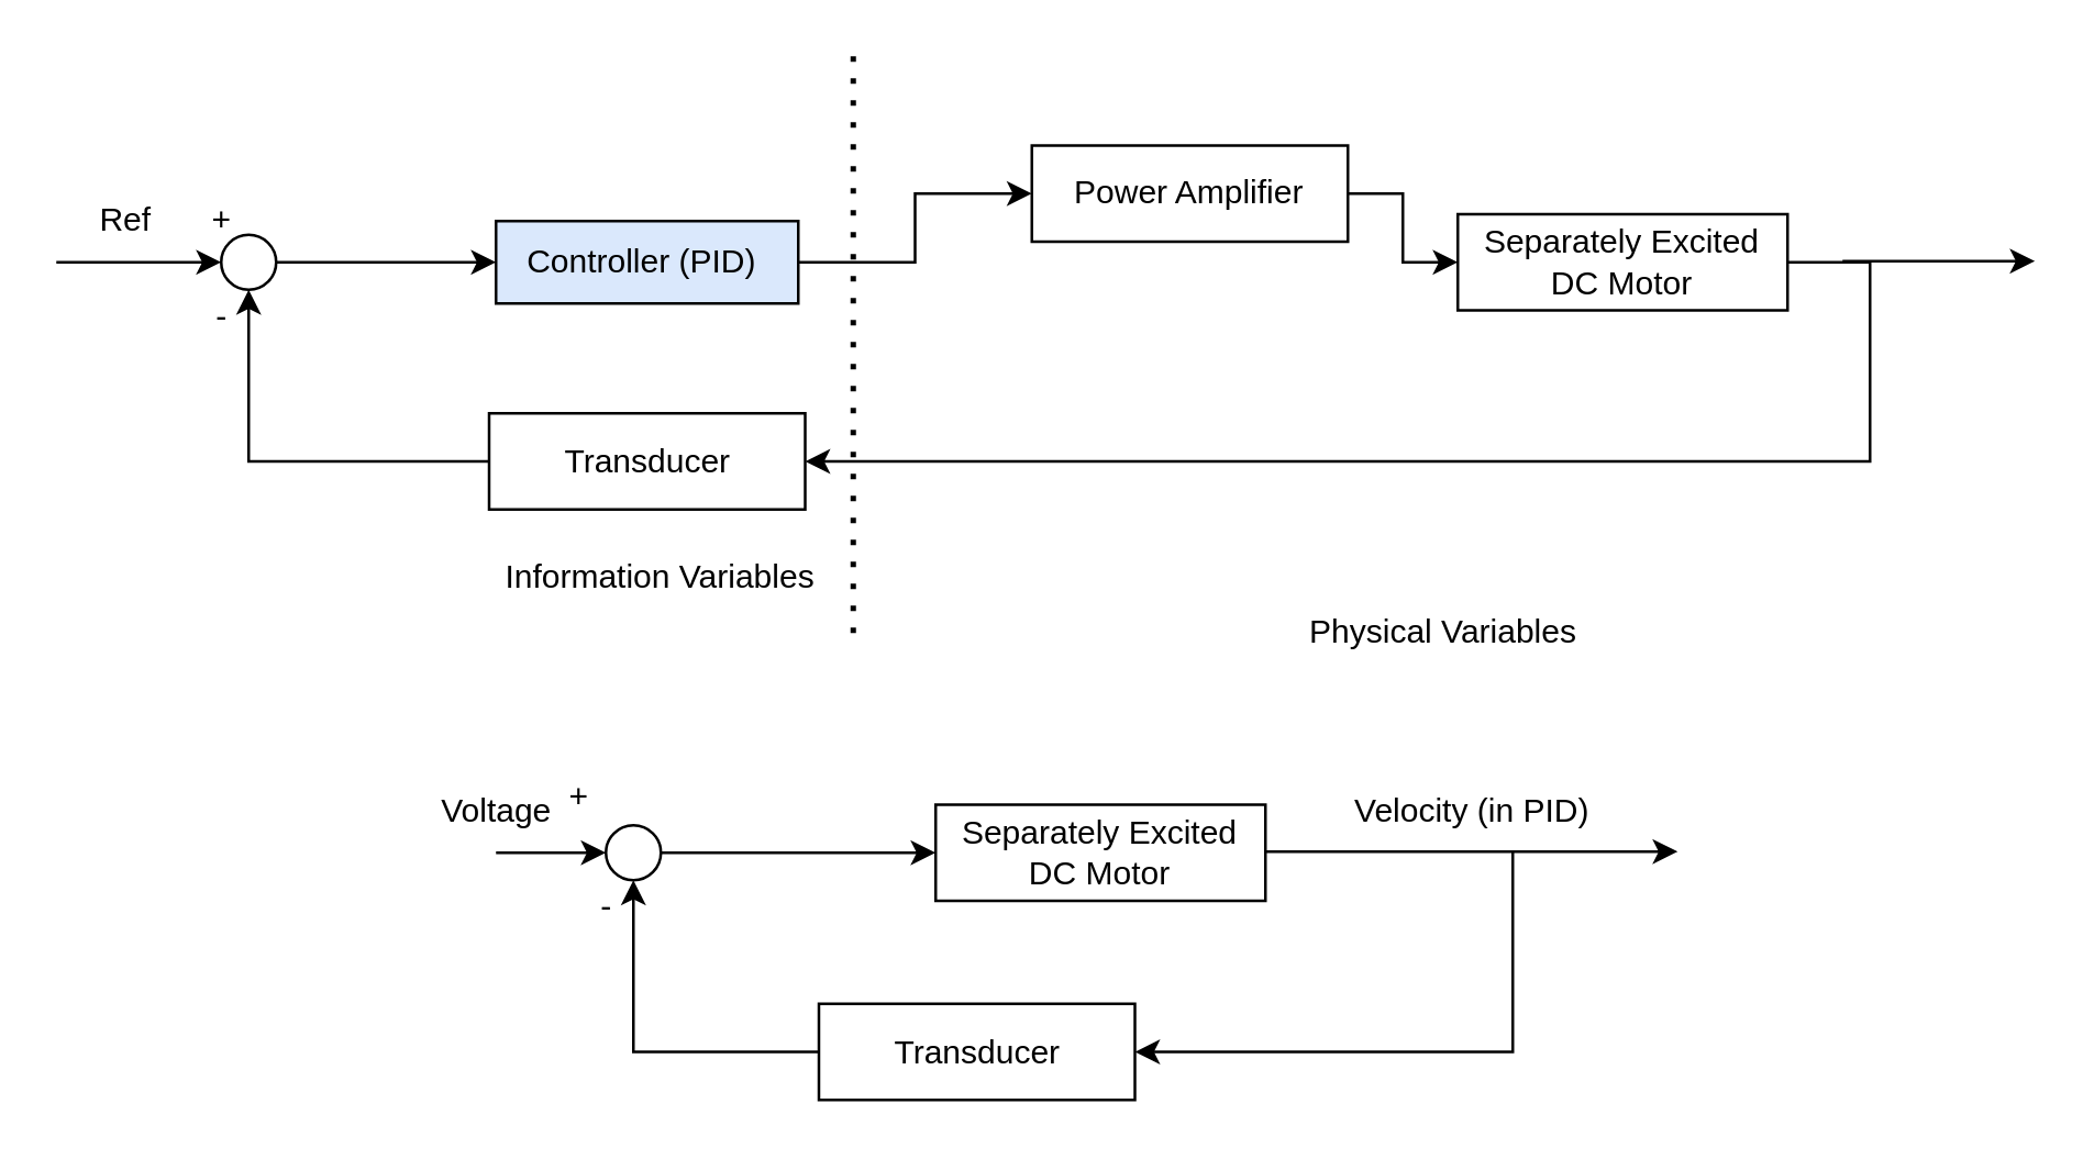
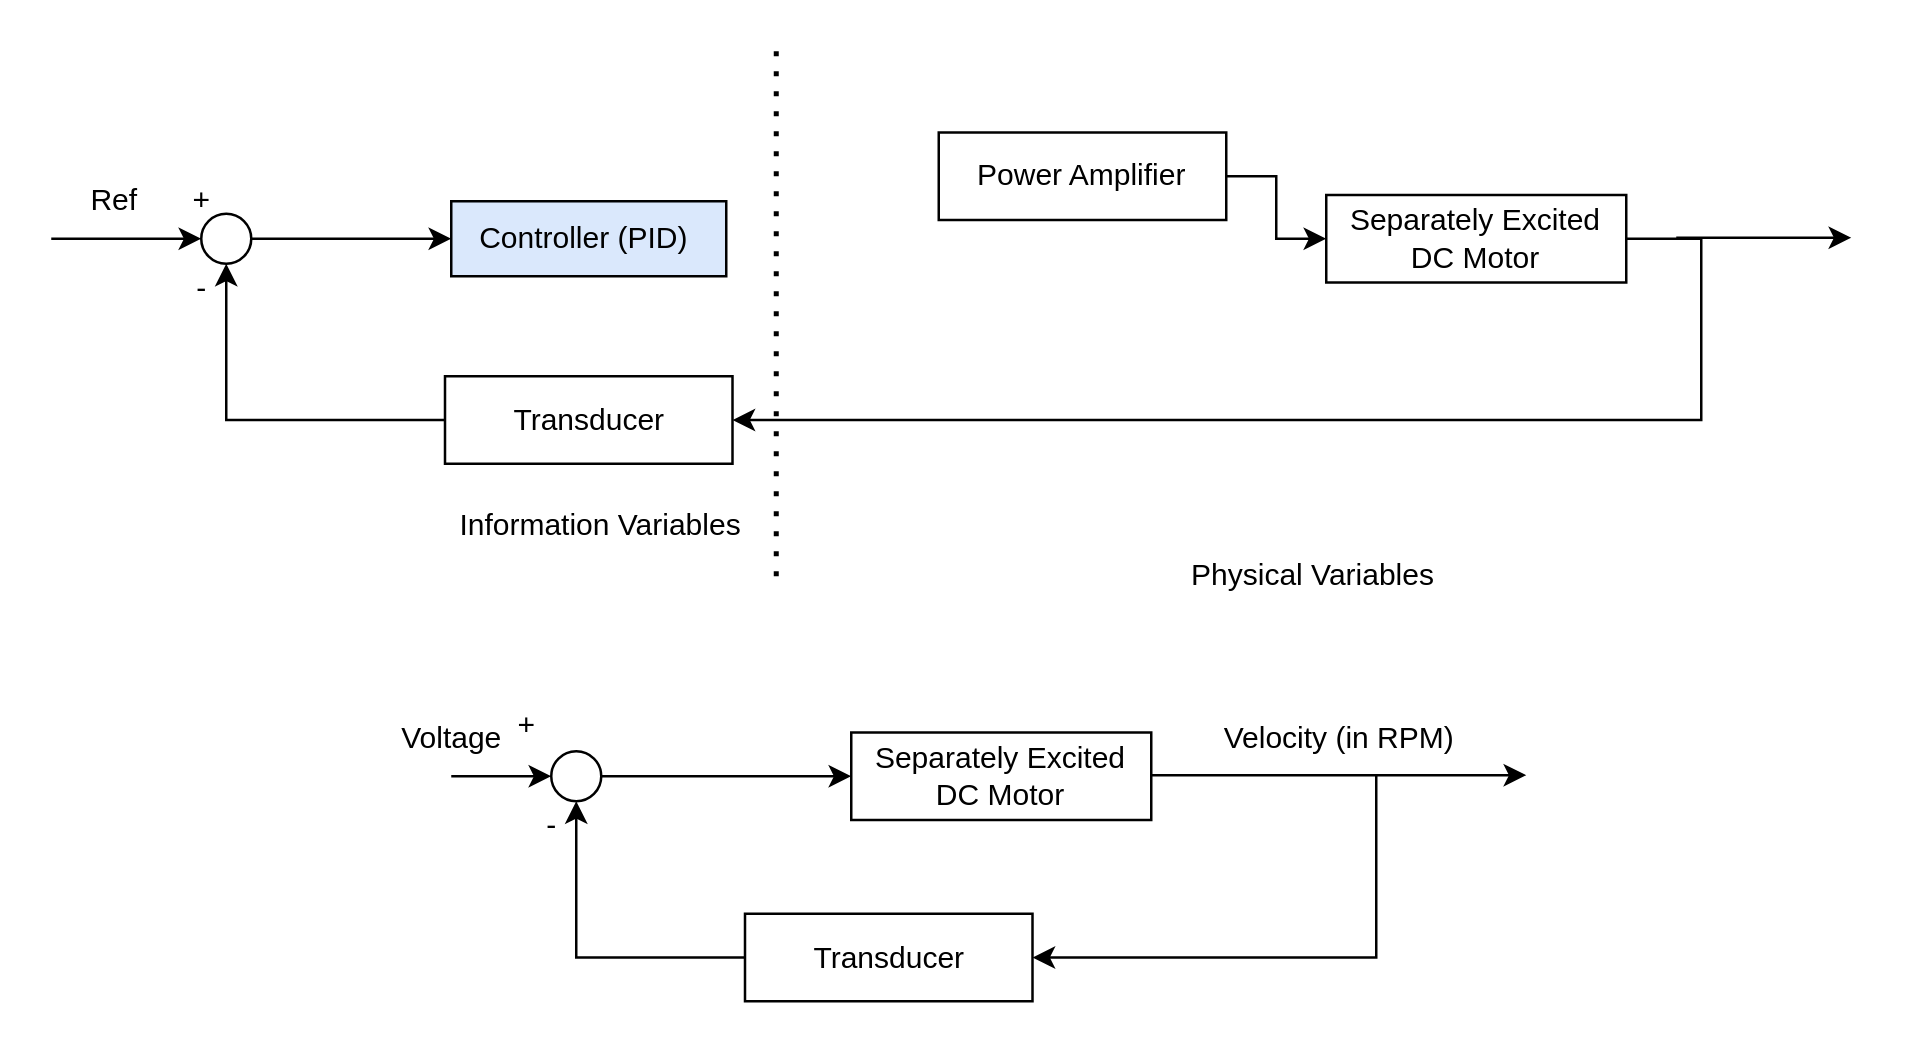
  <mxCell id="0" />
  <mxCell id="1" parent="0" />
  <mxCell id="2" value="" style="edgeStyle=orthogonalEdgeStyle;rounded=0;orthogonalLoop=1;jettySize=auto;html=1;" edge="1" parent="1" source="3" target="5"><mxGeometry relative="1" as="geometry" /></mxCell>
  <mxCell id="3" value="" style="ellipse;whiteSpace=wrap;html=1;aspect=fixed;" parent="1" vertex="1"><mxGeometry x="80" y="85" width="20" height="20" as="geometry" /></mxCell>
- <mxCell id="4" value="" style="edgeStyle=orthogonalEdgeStyle;rounded=0;orthogonalLoop=1;jettySize=auto;html=1;" edge="1" parent="1" source="5" target="7"><mxGeometry relative="1" as="geometry" /></mxCell>
  <mxCell id="5" value="Controller (PID)&amp;nbsp;" style="rounded=0;whiteSpace=wrap;html=1;fillColor=#dae8fc;" vertex="1" parent="1"><mxGeometry x="180" y="80" width="110" height="30" as="geometry" /></mxCell>
  <mxCell id="6" value="" style="edgeStyle=orthogonalEdgeStyle;rounded=0;orthogonalLoop=1;jettySize=auto;html=1;" edge="1" parent="1" source="7" target="9"><mxGeometry relative="1" as="geometry" /></mxCell>
  <mxCell id="7" value="Power Amplifier" style="whiteSpace=wrap;html=1;rounded=0;" vertex="1" parent="1"><mxGeometry x="375" y="52.5" width="115" height="35" as="geometry" /></mxCell>
  <mxCell id="8" value="" style="edgeStyle=orthogonalEdgeStyle;rounded=0;orthogonalLoop=1;jettySize=auto;html=1;entryX=1;entryY=0.5;entryDx=0;entryDy=0;" edge="1" parent="1" source="9" target="11"><mxGeometry relative="1" as="geometry"><mxPoint x="740" y="95" as="targetPoint" /><Array as="points"><mxPoint x="680" y="95" /><mxPoint x="680" y="168" /></Array></mxGeometry></mxCell>
  <mxCell id="9" value="Separately Excited DC Motor" style="whiteSpace=wrap;html=1;rounded=0;" vertex="1" parent="1"><mxGeometry x="530" y="77.5" width="120" height="35" as="geometry" /></mxCell>
  <mxCell id="10" style="edgeStyle=orthogonalEdgeStyle;rounded=0;orthogonalLoop=1;jettySize=auto;html=1;entryX=0.5;entryY=1;entryDx=0;entryDy=0;" edge="1" parent="1" source="11" target="3"><mxGeometry relative="1" as="geometry"><mxPoint x="110" y="110" as="targetPoint" /><Array as="points"><mxPoint x="90" y="168" /></Array></mxGeometry></mxCell>
  <mxCell id="11" value="Transducer" style="whiteSpace=wrap;html=1;rounded=0;" vertex="1" parent="1"><mxGeometry x="177.5" y="150" width="115" height="35" as="geometry" /></mxCell>
  <mxCell id="12" value="" style="endArrow=classic;html=1;entryX=0;entryY=0.5;entryDx=0;entryDy=0;" edge="1" parent="1" target="3"><mxGeometry width="50" height="50" relative="1" as="geometry"><mxPoint x="20" y="95" as="sourcePoint" /><mxPoint x="50" y="100" as="targetPoint" /><Array as="points" /></mxGeometry></mxCell>
  <mxCell id="13" value="Ref" style="text;html=1;align=center;verticalAlign=middle;resizable=0;points=[];autosize=1;" vertex="1" parent="1"><mxGeometry x="30" y="70" width="30" height="20" as="geometry" /></mxCell>
  <mxCell id="14" value="+" style="text;html=1;align=center;verticalAlign=middle;resizable=0;points=[];autosize=1;" vertex="1" parent="1"><mxGeometry x="70" y="70" width="20" height="20" as="geometry" /></mxCell>
  <mxCell id="15" value="-" style="text;html=1;align=center;verticalAlign=middle;resizable=0;points=[];autosize=1;" vertex="1" parent="1"><mxGeometry x="70" y="105" width="20" height="20" as="geometry" /></mxCell>
  <mxCell id="16" value="" style="edgeStyle=orthogonalEdgeStyle;rounded=0;orthogonalLoop=1;jettySize=auto;html=1;entryX=0;entryY=0.5;entryDx=0;entryDy=0;" edge="1" parent="1" source="17" target="19"><mxGeometry relative="1" as="geometry"><mxPoint x="130" y="310" as="targetPoint" /></mxGeometry></mxCell>
  <mxCell id="17" value="" style="ellipse;whiteSpace=wrap;html=1;aspect=fixed;" vertex="1" parent="1"><mxGeometry x="220" y="300" width="20" height="20" as="geometry" /></mxCell>
  <mxCell id="18" value="" style="edgeStyle=orthogonalEdgeStyle;rounded=0;orthogonalLoop=1;jettySize=auto;html=1;entryX=1;entryY=0.5;entryDx=0;entryDy=0;" edge="1" parent="1" target="21"><mxGeometry relative="1" as="geometry"><mxPoint x="500" y="385" as="targetPoint" /><Array as="points"><mxPoint x="550" y="310" /><mxPoint x="550" y="383" /></Array><mxPoint x="410" y="309.58" as="sourcePoint" /></mxGeometry></mxCell>
  <mxCell id="19" value="Separately Excited DC Motor" style="whiteSpace=wrap;html=1;rounded=0;" vertex="1" parent="1"><mxGeometry x="340" y="292.5" width="120" height="35" as="geometry" /></mxCell>
  <mxCell id="20" style="edgeStyle=orthogonalEdgeStyle;rounded=0;orthogonalLoop=1;jettySize=auto;html=1;entryX=0.5;entryY=1;entryDx=0;entryDy=0;" edge="1" parent="1" source="21" target="17"><mxGeometry relative="1" as="geometry"><mxPoint x="60" y="382.5" as="targetPoint" /></mxGeometry></mxCell>
  <mxCell id="21" value="Transducer" style="whiteSpace=wrap;html=1;rounded=0;" vertex="1" parent="1"><mxGeometry x="297.5" y="365" width="115" height="35" as="geometry" /></mxCell>
  <mxCell id="22" value="" style="endArrow=classic;html=1;entryX=0;entryY=0.5;entryDx=0;entryDy=0;" edge="1" parent="1" target="17"><mxGeometry width="50" height="50" relative="1" as="geometry"><mxPoint x="180" y="310" as="sourcePoint" /><mxPoint x="30" y="315" as="targetPoint" /><Array as="points" /></mxGeometry></mxCell>
  <mxCell id="23" value="+" style="text;html=1;align=center;verticalAlign=middle;resizable=0;points=[];autosize=1;" vertex="1" parent="1"><mxGeometry x="200" y="280" width="20" height="20" as="geometry" /></mxCell>
  <mxCell id="24" value="-" style="text;html=1;align=center;verticalAlign=middle;resizable=0;points=[];autosize=1;" vertex="1" parent="1"><mxGeometry x="210" y="320" width="20" height="20" as="geometry" /></mxCell>
  <mxCell id="25" value="" style="endArrow=classic;html=1;" edge="1" parent="1"><mxGeometry width="50" height="50" relative="1" as="geometry"><mxPoint x="550" y="309.58" as="sourcePoint" /><mxPoint x="610" y="309.58" as="targetPoint" /></mxGeometry></mxCell>
  <mxCell id="26" value="Voltage" style="text;html=1;align=center;verticalAlign=middle;resizable=0;points=[];autosize=1;" vertex="1" parent="1"><mxGeometry x="150" y="285" width="60" height="20" as="geometry" /></mxCell>
- <mxCell id="27" value="Velocity (in PID)" style="text;html=1;align=center;verticalAlign=middle;resizable=0;points=[];autosize=1;" vertex="1" parent="1"><mxGeometry x="480" y="285" width="110" height="20" as="geometry" /></mxCell>
+ <mxCell id="27" value="Velocity (in RPM)" style="text;html=1;align=center;verticalAlign=middle;resizable=0;points=[];autosize=1;" vertex="1" parent="1"><mxGeometry x="480" y="285" width="110" height="20" as="geometry" /></mxCell>
  <mxCell id="28" value="" style="endArrow=classic;html=1;" edge="1" parent="1"><mxGeometry width="50" height="50" relative="1" as="geometry"><mxPoint x="670" y="94.58" as="sourcePoint" /><mxPoint x="740" y="94.58" as="targetPoint" /></mxGeometry></mxCell>
  <mxCell id="29" value="" style="endArrow=none;dashed=1;html=1;dashPattern=1 3;strokeWidth=2;" edge="1" parent="1"><mxGeometry width="50" height="50" relative="1" as="geometry"><mxPoint x="310" y="230" as="sourcePoint" /><mxPoint x="310" y="20" as="targetPoint" /></mxGeometry></mxCell>
  <mxCell id="30" value="Physical Variables" style="text;html=1;strokeColor=none;fillColor=none;align=center;verticalAlign=middle;whiteSpace=wrap;rounded=0;" vertex="1" parent="1"><mxGeometry x="460" y="220" width="130" height="20" as="geometry" /></mxCell>
  <mxCell id="31" value="Information Variables" style="text;html=1;strokeColor=none;fillColor=none;align=center;verticalAlign=middle;whiteSpace=wrap;rounded=0;" vertex="1" parent="1"><mxGeometry x="170" y="200" width="140" height="20" as="geometry" /></mxCell>
